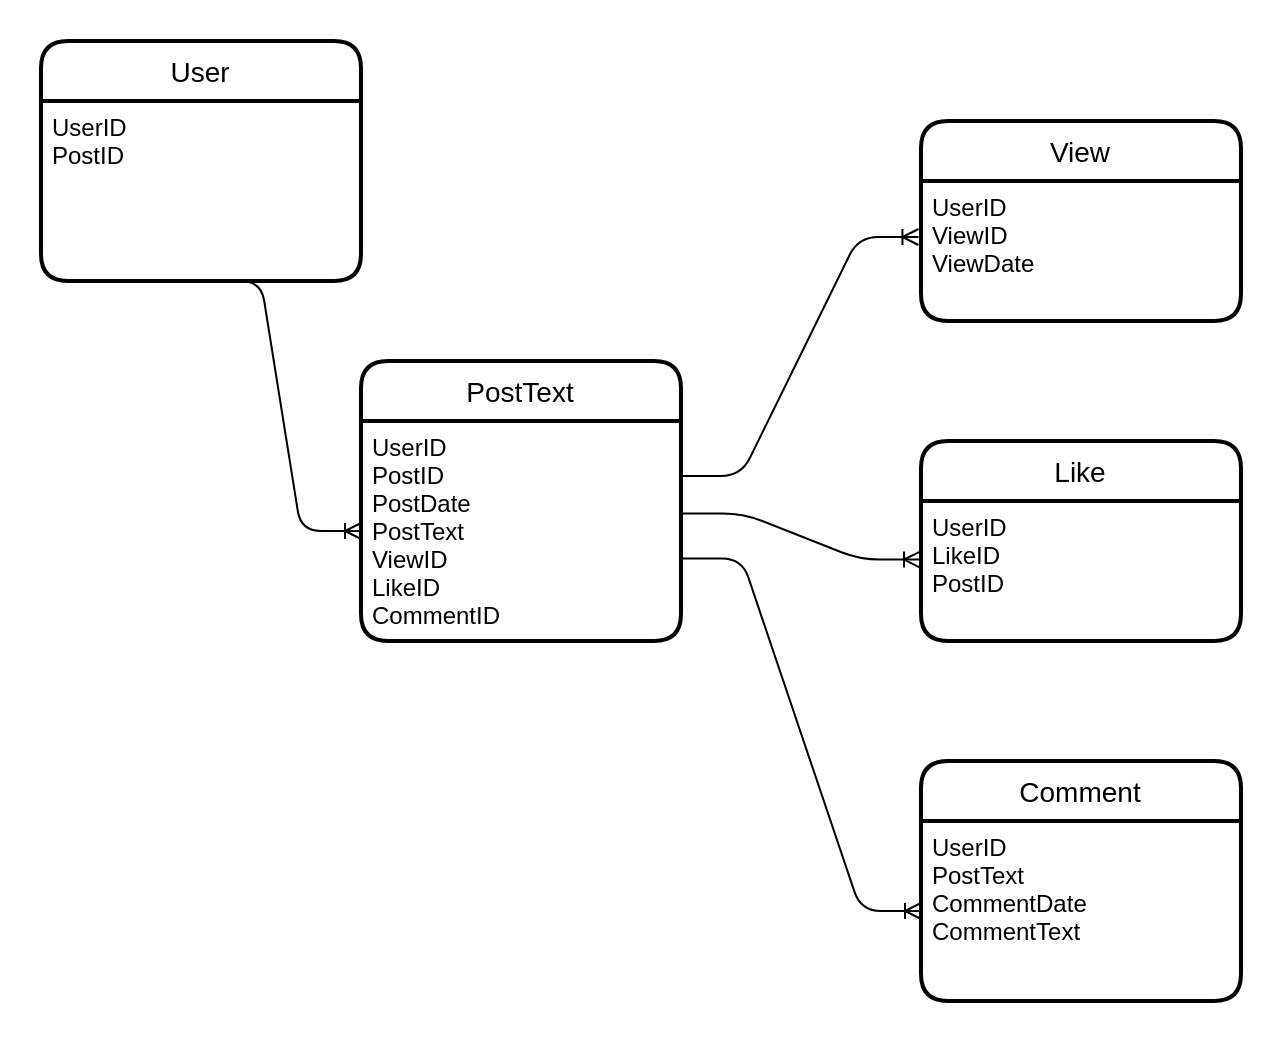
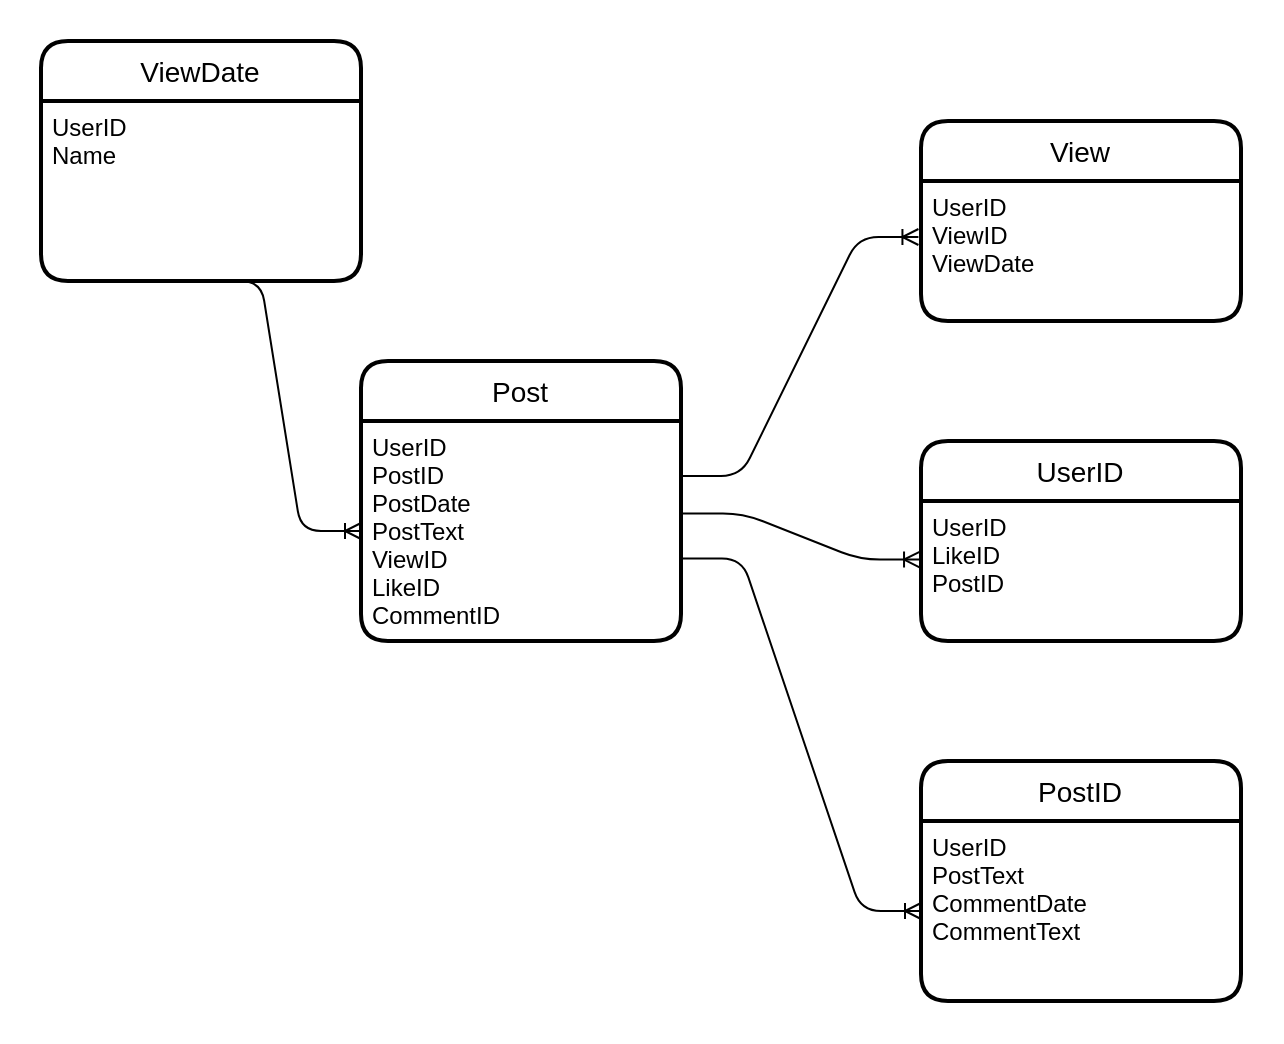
  <mxCell id="0" />
  <mxCell id="1" parent="0" />
- <mxCell id="2" value="User" style="swimlane;childLayout=stackLayout;horizontal=1;startSize=30;horizontalStack=0;rounded=1;fontSize=14;fontStyle=0;strokeWidth=2;resizeParent=0;resizeLast=1;shadow=0;dashed=0;align=center;" vertex="1" parent="1"><mxGeometry x="20" y="20" width="160" height="120" as="geometry" /></mxCell>
- <mxCell id="3" value="UserID&#10;PostID" style="align=left;strokeColor=none;fillColor=none;spacingLeft=4;fontSize=12;verticalAlign=top;resizable=0;rotatable=0;part=1;" vertex="1" parent="2"><mxGeometry y="30" width="160" height="90" as="geometry" /></mxCell>
- <mxCell id="4" value="PostText" style="swimlane;childLayout=stackLayout;horizontal=1;startSize=30;horizontalStack=0;rounded=1;fontSize=14;fontStyle=0;strokeWidth=2;resizeParent=0;resizeLast=1;shadow=0;dashed=0;align=center;" vertex="1" parent="1"><mxGeometry x="180" y="180" width="160" height="140" as="geometry" /></mxCell>
+ <mxCell id="2" value="ViewDate" style="swimlane;childLayout=stackLayout;horizontal=1;startSize=30;horizontalStack=0;rounded=1;fontSize=14;fontStyle=0;strokeWidth=2;resizeParent=0;resizeLast=1;shadow=0;dashed=0;align=center;" vertex="1" parent="1"><mxGeometry x="20" y="20" width="160" height="120" as="geometry" /></mxCell>
+ <mxCell id="3" value="UserID&#10;Name" style="align=left;strokeColor=none;fillColor=none;spacingLeft=4;fontSize=12;verticalAlign=top;resizable=0;rotatable=0;part=1;" vertex="1" parent="2"><mxGeometry y="30" width="160" height="90" as="geometry" /></mxCell>
+ <mxCell id="4" value="Post" style="swimlane;childLayout=stackLayout;horizontal=1;startSize=30;horizontalStack=0;rounded=1;fontSize=14;fontStyle=0;strokeWidth=2;resizeParent=0;resizeLast=1;shadow=0;dashed=0;align=center;" vertex="1" parent="1"><mxGeometry x="180" y="180" width="160" height="140" as="geometry" /></mxCell>
  <mxCell id="5" value="UserID&#10;PostID&#10;PostDate&#10;PostText&#10;ViewID&#10;LikeID&#10;CommentID" style="align=left;strokeColor=none;fillColor=none;spacingLeft=4;fontSize=12;verticalAlign=top;resizable=0;rotatable=0;part=1;" vertex="1" parent="4"><mxGeometry y="30" width="160" height="110" as="geometry" /></mxCell>
  <mxCell id="6" value="View" style="swimlane;childLayout=stackLayout;horizontal=1;startSize=30;horizontalStack=0;rounded=1;fontSize=14;fontStyle=0;strokeWidth=2;resizeParent=0;resizeLast=1;shadow=0;dashed=0;align=center;" vertex="1" parent="1"><mxGeometry x="460" y="60" width="160" height="100" as="geometry" /></mxCell>
  <mxCell id="7" value="UserID&#10;ViewID&#10;ViewDate" style="align=left;strokeColor=none;fillColor=none;spacingLeft=4;fontSize=12;verticalAlign=top;resizable=0;rotatable=0;part=1;" vertex="1" parent="6"><mxGeometry y="30" width="160" height="70" as="geometry" /></mxCell>
- <mxCell id="8" value="Like" style="swimlane;childLayout=stackLayout;horizontal=1;startSize=30;horizontalStack=0;rounded=1;fontSize=14;fontStyle=0;strokeWidth=2;resizeParent=0;resizeLast=1;shadow=0;dashed=0;align=center;" vertex="1" parent="1"><mxGeometry x="460" y="220" width="160" height="100" as="geometry" /></mxCell>
+ <mxCell id="8" value="UserID" style="swimlane;childLayout=stackLayout;horizontal=1;startSize=30;horizontalStack=0;rounded=1;fontSize=14;fontStyle=0;strokeWidth=2;resizeParent=0;resizeLast=1;shadow=0;dashed=0;align=center;" vertex="1" parent="1"><mxGeometry x="460" y="220" width="160" height="100" as="geometry" /></mxCell>
  <mxCell id="9" value="UserID&#10;LikeID&#10;PostID" style="align=left;strokeColor=none;fillColor=none;spacingLeft=4;fontSize=12;verticalAlign=top;resizable=0;rotatable=0;part=1;" vertex="1" parent="8"><mxGeometry y="30" width="160" height="70" as="geometry" /></mxCell>
- <mxCell id="10" value="Comment" style="swimlane;childLayout=stackLayout;horizontal=1;startSize=30;horizontalStack=0;rounded=1;fontSize=14;fontStyle=0;strokeWidth=2;resizeParent=0;resizeLast=1;shadow=0;dashed=0;align=center;" vertex="1" parent="1"><mxGeometry x="460" y="380" width="160" height="120" as="geometry" /></mxCell>
+ <mxCell id="10" value="PostID" style="swimlane;childLayout=stackLayout;horizontal=1;startSize=30;horizontalStack=0;rounded=1;fontSize=14;fontStyle=0;strokeWidth=2;resizeParent=0;resizeLast=1;shadow=0;dashed=0;align=center;" vertex="1" parent="1"><mxGeometry x="460" y="380" width="160" height="120" as="geometry" /></mxCell>
  <mxCell id="11" value="UserID&#10;PostText&#10;CommentDate&#10;CommentText&#10;" style="align=left;strokeColor=none;fillColor=none;spacingLeft=4;fontSize=12;verticalAlign=top;resizable=0;rotatable=0;part=1;" vertex="1" parent="10"><mxGeometry y="30" width="160" height="90" as="geometry" /></mxCell>
  <mxCell id="12" value="" style="edgeStyle=entityRelationEdgeStyle;fontSize=12;html=1;endArrow=ERoneToMany;exitX=0.5;exitY=1;exitDx=0;exitDy=0;entryX=0;entryY=0.5;entryDx=0;entryDy=0;" edge="1" parent="1" source="3" target="5"><mxGeometry width="100" height="100" relative="1" as="geometry"><mxPoint x="350" y="830" as="sourcePoint" /><mxPoint x="450" y="730" as="targetPoint" /></mxGeometry></mxCell>
  <mxCell id="13" value="" style="edgeStyle=entityRelationEdgeStyle;fontSize=12;html=1;endArrow=ERoneToMany;entryX=-0.008;entryY=0.4;entryDx=0;entryDy=0;entryPerimeter=0;exitX=1;exitY=0.25;exitDx=0;exitDy=0;" edge="1" parent="1" source="5" target="7"><mxGeometry width="100" height="100" relative="1" as="geometry"><mxPoint x="340" y="820" as="sourcePoint" /><mxPoint x="440" y="720" as="targetPoint" /></mxGeometry></mxCell>
  <mxCell id="14" value="" style="edgeStyle=entityRelationEdgeStyle;fontSize=12;html=1;endArrow=ERoneToMany;entryX=-0.003;entryY=0.418;entryDx=0;entryDy=0;entryPerimeter=0;exitX=1.006;exitY=0.42;exitDx=0;exitDy=0;exitPerimeter=0;" edge="1" parent="1" source="5" target="9"><mxGeometry width="100" height="100" relative="1" as="geometry"><mxPoint x="340" y="814" as="sourcePoint" /><mxPoint x="450" y="710" as="targetPoint" /></mxGeometry></mxCell>
  <mxCell id="15" value="" style="edgeStyle=entityRelationEdgeStyle;fontSize=12;html=1;endArrow=ERoneToMany;exitX=1.003;exitY=0.625;exitDx=0;exitDy=0;entryX=0;entryY=0.5;entryDx=0;entryDy=0;exitPerimeter=0;" edge="1" parent="1" source="5" target="11"><mxGeometry width="100" height="100" relative="1" as="geometry"><mxPoint x="350" y="830" as="sourcePoint" /><mxPoint x="450" y="730" as="targetPoint" /></mxGeometry></mxCell>
